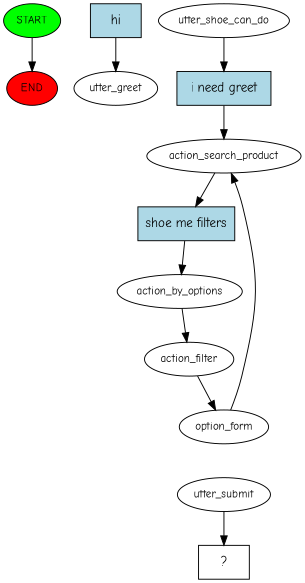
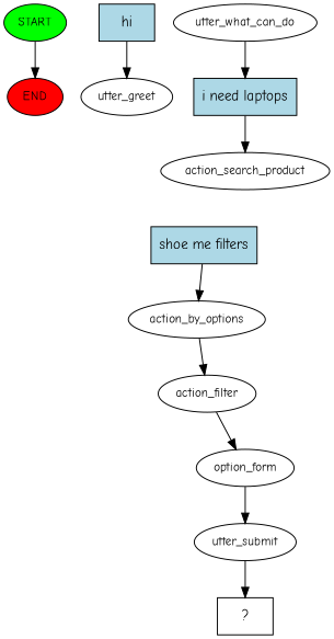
  digraph {
    fontname="Comic Neue"
    node [fontname="Comic Neue" fontsize=12]
    edge [fontname="Comic Neue"]
    n1 [fillcolor=green label=START style=filled]
    n2 [fillcolor=red label=END style=filled]
    n3 [fillcolor=lightblue label=hi shape=rect style=filled fontsize=""]
    n4 [label=utter_greet]
-   n5 [label=utter_shoe_can_do]
-   n6 [fillcolor=lightblue label="i need greet" shape=rect style=filled fontsize=""]
+   n5 [label=utter_what_can_do]
+   n6 [fillcolor=lightblue label="i need laptops" shape=rect style=filled fontsize=""]
    n7 [label=action_search_product]
    n8 [fillcolor=lightblue label="shoe me filters" shape=rect style=filled fontsize=""]
    n9 [label=action_by_options]
    n10 [label=action_filter]
    n11 [label=option_form]
    n12 [label=utter_submit]
    n13 [label="  ?  " shape=rect fontsize=""]
    n1 -> n2
    n3 -> n4
    n5 -> n6
    n6 -> n7
-   n7 -> n8
    n8 -> n9
    n9 -> n10
    n10 -> n11
-   n11 -> n7
+   n11 -> n12
    n12 -> n13
  }
